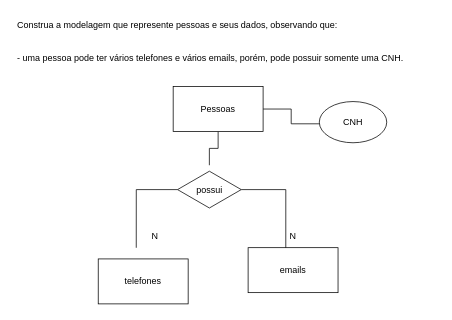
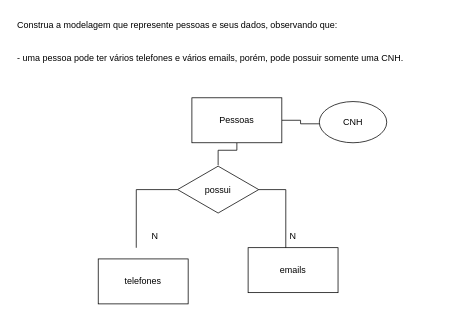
  <mxCell id="0" />
  <mxCell id="1" parent="0" />
  <mxCell id="2" style="edgeStyle=orthogonalEdgeStyle;rounded=0;orthogonalLoop=1;jettySize=auto;html=1;entryX=0.5;entryY=1;entryDx=0;entryDy=0;endArrow=none;endFill=0;" parent="1" source="5" target="9" edge="1"><mxGeometry relative="1" as="geometry"><Array as="points" /></mxGeometry></mxCell>
  <mxCell id="3" style="edgeStyle=orthogonalEdgeStyle;rounded=0;orthogonalLoop=1;jettySize=auto;html=1;entryX=0.338;entryY=1.035;entryDx=0;entryDy=0;entryPerimeter=0;endArrow=none;endFill=0;" parent="1" source="5" target="7" edge="1"><mxGeometry relative="1" as="geometry" /></mxCell>
  <mxCell id="4" style="edgeStyle=orthogonalEdgeStyle;rounded=0;orthogonalLoop=1;jettySize=auto;html=1;entryX=0.082;entryY=1.004;entryDx=0;entryDy=0;entryPerimeter=0;endArrow=none;endFill=0;" parent="1" source="5" target="6" edge="1"><mxGeometry relative="1" as="geometry"><Array as="points"><mxPoint x="180" y="253" /><mxPoint x="180" y="330" /></Array></mxGeometry></mxCell>
- <mxCell id="5" value="possui" style="html=1;whiteSpace=wrap;aspect=fixed;shape=isoRectangle;" parent="1" vertex="1"><mxGeometry x="235.84" y="220" width="85" height="65" as="geometry" /></mxCell>
+ <mxCell id="5" value="possui" style="html=1;whiteSpace=wrap;aspect=fixed;shape=isoRectangle;" parent="1" vertex="1"><mxGeometry x="235.84" y="220" width="108.33" height="65" as="geometry" /></mxCell>
  <mxCell id="6" value="N" style="text;html=1;strokeColor=none;fillColor=none;align=center;verticalAlign=middle;whiteSpace=wrap;rounded=0;" parent="1" vertex="1"><mxGeometry x="175.84" y="300" width="60" height="30" as="geometry" /></mxCell>
  <mxCell id="7" value="N" style="text;html=1;strokeColor=none;fillColor=none;align=center;verticalAlign=middle;whiteSpace=wrap;rounded=0;" parent="1" vertex="1"><mxGeometry x="360" y="300" width="60" height="30" as="geometry" /></mxCell>
  <mxCell id="8" style="edgeStyle=orthogonalEdgeStyle;rounded=0;orthogonalLoop=1;jettySize=auto;html=1;entryX=0.006;entryY=0.54;entryDx=0;entryDy=0;entryPerimeter=0;endArrow=none;endFill=0;" parent="1" source="9" target="12" edge="1"><mxGeometry relative="1" as="geometry" /></mxCell>
- <mxCell id="9" value="Pessoas" style="rounded=0;whiteSpace=wrap;html=1;" parent="1" vertex="1"><mxGeometry x="230" y="115" width="120" height="60" as="geometry" /></mxCell>
+ <mxCell id="9" value="Pessoas" style="rounded=0;whiteSpace=wrap;html=1;" parent="1" vertex="1"><mxGeometry x="255" y="130" width="120" height="60" as="geometry" /></mxCell>
  <mxCell id="10" value="telefones" style="rounded=0;whiteSpace=wrap;html=1;" parent="1" vertex="1"><mxGeometry x="130" y="345" width="120" height="60" as="geometry" /></mxCell>
  <mxCell id="11" value="emails" style="rounded=0;whiteSpace=wrap;html=1;" parent="1" vertex="1"><mxGeometry x="330" y="330" width="120" height="60" as="geometry" /></mxCell>
  <mxCell id="12" value="CNH" style="ellipse;whiteSpace=wrap;html=1;" parent="1" vertex="1"><mxGeometry x="425" y="135" width="90" height="55" as="geometry" /></mxCell>
  <mxCell id="13" value="Construa a modelagem que represente pessoas e seus dados, observando que:&#10;&#10;&#10;- uma pessoa pode ter vários telefones e vários emails, porém, pode possuir somente uma CNH." style="text;whiteSpace=wrap;" vertex="1" parent="1"><mxGeometry x="20" y="20" width="560" height="80" as="geometry" /></mxCell>
